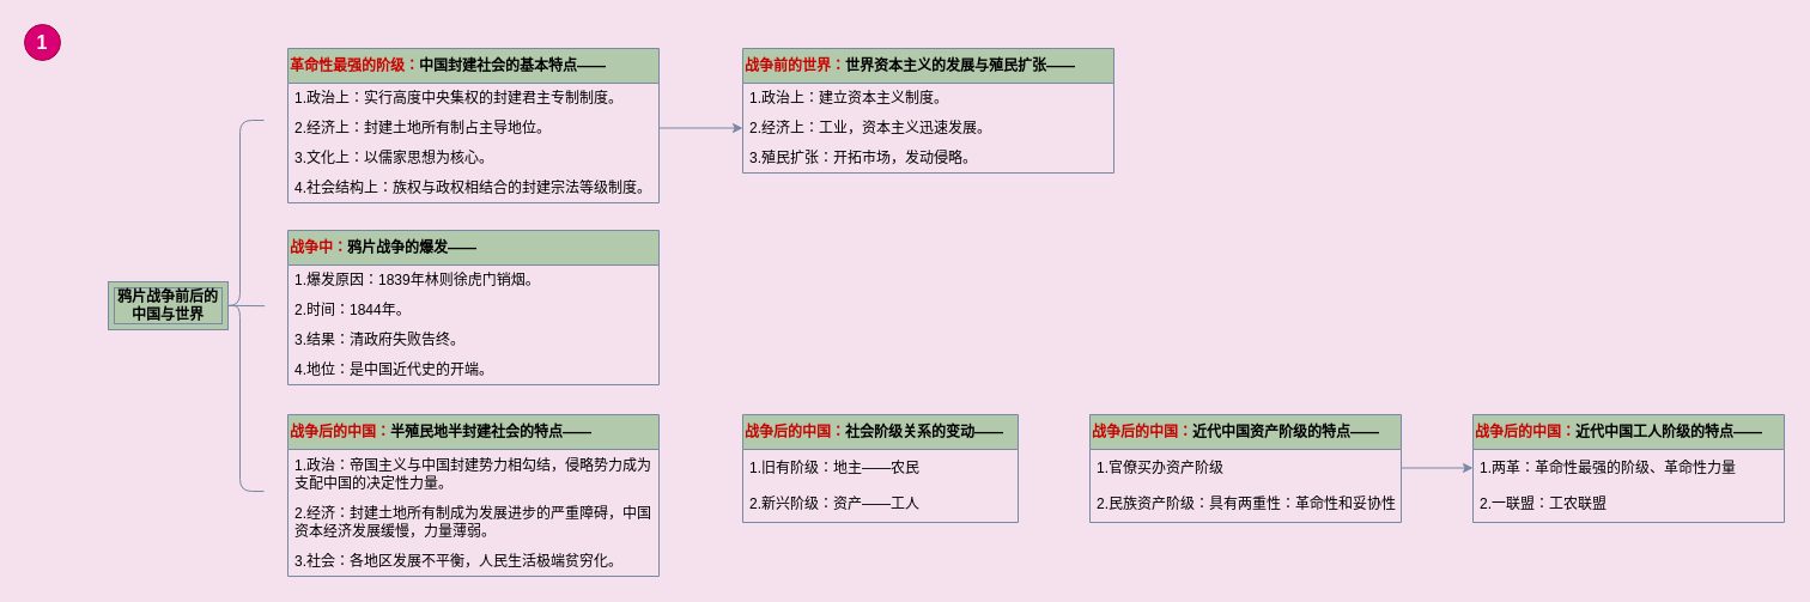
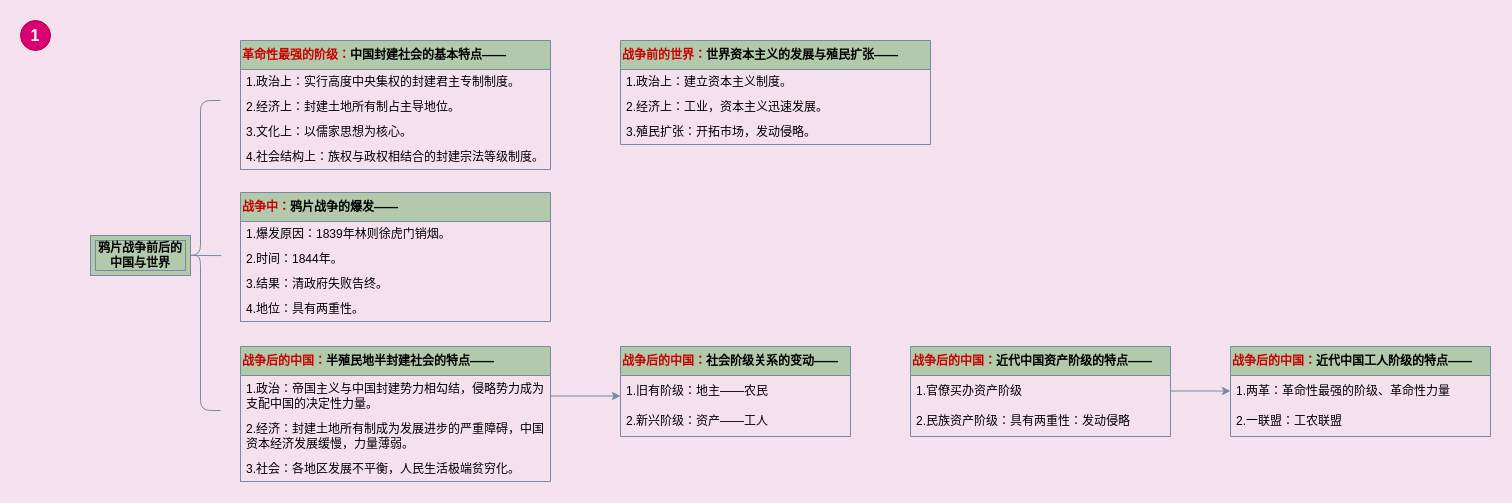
  <mxCell id="0" />
  <mxCell id="1" parent="0" />
  <mxCell id="2" value="&lt;font style=&quot;color: rgb(204, 0, 0);&quot;&gt;革命性最强的阶级：&lt;/font&gt;中国封建社会的基本特点——" style="swimlane;fontStyle=1;align=left;verticalAlign=middle;childLayout=stackLayout;horizontal=1;startSize=29;horizontalStack=0;resizeParent=1;resizeParentMax=0;resizeLast=0;collapsible=0;marginBottom=0;html=1;whiteSpace=wrap;labelBackgroundColor=none;fillColor=#B2C9AB;strokeColor=#788AA3;fontColor=#000000;" parent="1" vertex="1"><mxGeometry x="240" y="40" width="310" height="129" as="geometry" /></mxCell>
  <mxCell id="3" value="1.政治上：实行高度中央集权的封建君主专制制度。" style="text;html=1;strokeColor=none;fillColor=none;align=left;verticalAlign=middle;spacingLeft=4;spacingRight=4;overflow=hidden;rotatable=0;points=[[0,0.5],[1,0.5]];portConstraint=eastwest;whiteSpace=wrap;labelBackgroundColor=none;fontColor=#000000;" parent="2" vertex="1"><mxGeometry y="29" width="310" height="25" as="geometry" /></mxCell>
  <mxCell id="4" value="2.经济上：封建土地所有制占主导地位。" style="text;html=1;strokeColor=none;fillColor=none;align=left;verticalAlign=middle;spacingLeft=4;spacingRight=4;overflow=hidden;rotatable=0;points=[[0,0.5],[1,0.5]];portConstraint=eastwest;whiteSpace=wrap;labelBackgroundColor=none;fontColor=#000000;" parent="2" vertex="1"><mxGeometry y="54" width="310" height="25" as="geometry" /></mxCell>
  <mxCell id="5" value="3.文化上：以儒家思想为核心。" style="text;html=1;strokeColor=none;fillColor=none;align=left;verticalAlign=middle;spacingLeft=4;spacingRight=4;overflow=hidden;rotatable=0;points=[[0,0.5],[1,0.5]];portConstraint=eastwest;whiteSpace=wrap;labelBackgroundColor=none;fontColor=#000000;" vertex="1" parent="2"><mxGeometry y="79" width="310" height="25" as="geometry" /></mxCell>
  <mxCell id="6" value="4.社会结构上：族权与政权相结合的封建宗法等级制度。" style="text;html=1;strokeColor=none;fillColor=none;align=left;verticalAlign=middle;spacingLeft=4;spacingRight=4;overflow=hidden;rotatable=0;points=[[0,0.5],[1,0.5]];portConstraint=eastwest;whiteSpace=wrap;labelBackgroundColor=none;fontColor=#000000;" vertex="1" parent="2"><mxGeometry y="104" width="310" height="25" as="geometry" /></mxCell>
  <mxCell id="7" value="1" style="ellipse;whiteSpace=wrap;html=1;aspect=fixed;rotation=0;strokeColor=#A50040;gradientDirection=east;fillColor=#d80073;rounded=0;pointerEvents=0;fontFamily=Helvetica;fontSize=16;spacingTop=4;spacingBottom=4;spacingLeft=4;spacingRight=4;points=[];fontStyle=1;labelBackgroundColor=none;fontColor=#ffffff;" parent="1" vertex="1"><mxGeometry x="20" y="20" width="30" height="30" as="geometry" /></mxCell>
  <mxCell id="8" value="" style="shape=curlyBracket;whiteSpace=wrap;html=1;rounded=1;labelPosition=left;verticalLabelPosition=middle;align=right;verticalAlign=middle;size=0.5;labelBackgroundColor=none;fillColor=#B2C9AB;strokeColor=#788AA3;fontColor=#000000;" parent="1" vertex="1"><mxGeometry x="180" y="100" width="40" height="310" as="geometry" /></mxCell>
  <mxCell id="9" value="鸦片战争前后的中国与世界" style="shape=ext;margin=3;double=1;whiteSpace=wrap;html=1;align=center;strokeColor=#788AA3;fontColor=#000000;fillColor=#B2C9AB;fontStyle=1;labelBackgroundColor=none;" vertex="1" parent="1"><mxGeometry x="90" y="235" width="100" height="40" as="geometry" /></mxCell>
  <mxCell id="10" value="&lt;font style=&quot;color: rgb(204, 0, 0);&quot;&gt;战争前的世界：&lt;/font&gt;&lt;font style=&quot;&quot;&gt;&lt;font&gt;世界资本主义的发展与殖民扩张&lt;/font&gt;——&lt;/font&gt;" style="swimlane;fontStyle=1;align=left;verticalAlign=middle;childLayout=stackLayout;horizontal=1;startSize=29;horizontalStack=0;resizeParent=1;resizeParentMax=0;resizeLast=0;collapsible=0;marginBottom=0;html=1;whiteSpace=wrap;labelBackgroundColor=none;fillColor=#B2C9AB;strokeColor=#788AA3;fontColor=#000000;" vertex="1" parent="1"><mxGeometry x="620" y="40" width="310" height="104" as="geometry" /></mxCell>
  <mxCell id="11" value="1.政治上：建立资本主义制度。" style="text;html=1;strokeColor=none;fillColor=none;align=left;verticalAlign=middle;spacingLeft=4;spacingRight=4;overflow=hidden;rotatable=0;points=[[0,0.5],[1,0.5]];portConstraint=eastwest;whiteSpace=wrap;labelBackgroundColor=none;fontColor=#000000;" vertex="1" parent="10"><mxGeometry y="29" width="310" height="25" as="geometry" /></mxCell>
  <mxCell id="12" value="2.经济上：工业，资本主义迅速发展。" style="text;html=1;strokeColor=none;fillColor=none;align=left;verticalAlign=middle;spacingLeft=4;spacingRight=4;overflow=hidden;rotatable=0;points=[[0,0.5],[1,0.5]];portConstraint=eastwest;whiteSpace=wrap;labelBackgroundColor=none;fontColor=#000000;" vertex="1" parent="10"><mxGeometry y="54" width="310" height="25" as="geometry" /></mxCell>
  <mxCell id="13" value="3.殖民扩张：开拓市场，发动侵略。" style="text;html=1;strokeColor=none;fillColor=none;align=left;verticalAlign=middle;spacingLeft=4;spacingRight=4;overflow=hidden;rotatable=0;points=[[0,0.5],[1,0.5]];portConstraint=eastwest;whiteSpace=wrap;labelBackgroundColor=none;fontColor=#000000;" vertex="1" parent="10"><mxGeometry y="79" width="310" height="25" as="geometry" /></mxCell>
  <mxCell id="14" value="&lt;font style=&quot;color: rgb(204, 0, 0);&quot;&gt;战争中：&lt;/font&gt;鸦片战争的爆发——" style="swimlane;fontStyle=1;align=left;verticalAlign=middle;childLayout=stackLayout;horizontal=1;startSize=29;horizontalStack=0;resizeParent=1;resizeParentMax=0;resizeLast=0;collapsible=0;marginBottom=0;html=1;whiteSpace=wrap;labelBackgroundColor=none;fillColor=#B2C9AB;strokeColor=#788AA3;fontColor=#000000;" vertex="1" parent="1"><mxGeometry x="240" y="192" width="310" height="129" as="geometry" /></mxCell>
  <mxCell id="15" value="1.爆发原因：1839年林则徐虎门销烟。" style="text;html=1;strokeColor=none;fillColor=none;align=left;verticalAlign=middle;spacingLeft=4;spacingRight=4;overflow=hidden;rotatable=0;points=[[0,0.5],[1,0.5]];portConstraint=eastwest;whiteSpace=wrap;labelBackgroundColor=none;fontColor=#000000;" vertex="1" parent="14"><mxGeometry y="29" width="310" height="25" as="geometry" /></mxCell>
  <mxCell id="16" value="2.时间：1844年。" style="text;html=1;strokeColor=none;fillColor=none;align=left;verticalAlign=middle;spacingLeft=4;spacingRight=4;overflow=hidden;rotatable=0;points=[[0,0.5],[1,0.5]];portConstraint=eastwest;whiteSpace=wrap;labelBackgroundColor=none;fontColor=#000000;" vertex="1" parent="14"><mxGeometry y="54" width="310" height="25" as="geometry" /></mxCell>
  <mxCell id="17" value="3.结果：清政府失败告终。" style="text;html=1;strokeColor=none;fillColor=none;align=left;verticalAlign=middle;spacingLeft=4;spacingRight=4;overflow=hidden;rotatable=0;points=[[0,0.5],[1,0.5]];portConstraint=eastwest;whiteSpace=wrap;labelBackgroundColor=none;fontColor=#000000;" vertex="1" parent="14"><mxGeometry y="79" width="310" height="25" as="geometry" /></mxCell>
- <mxCell id="18" value="4.地位：是中国近代史的开端。" style="text;html=1;strokeColor=none;fillColor=none;align=left;verticalAlign=middle;spacingLeft=4;spacingRight=4;overflow=hidden;rotatable=0;points=[[0,0.5],[1,0.5]];portConstraint=eastwest;whiteSpace=wrap;labelBackgroundColor=none;fontColor=#000000;" vertex="1" parent="14"><mxGeometry y="104" width="310" height="25" as="geometry" /></mxCell>
- <mxCell id="19" style="edgeStyle=orthogonalEdgeStyle;rounded=0;orthogonalLoop=1;jettySize=auto;html=1;exitX=1;exitY=0.5;exitDx=0;exitDy=0;entryX=0;entryY=0.5;entryDx=0;entryDy=0;strokeColor=#788AA3;fontColor=#46495D;fillColor=#B2C9AB;" edge="1" parent="1" source="4" target="12"><mxGeometry relative="1" as="geometry" /></mxCell>
+ <mxCell id="18" value="4.地位：具有两重性。" style="text;html=1;strokeColor=none;fillColor=none;align=left;verticalAlign=middle;spacingLeft=4;spacingRight=4;overflow=hidden;rotatable=0;points=[[0,0.5],[1,0.5]];portConstraint=eastwest;whiteSpace=wrap;labelBackgroundColor=none;fontColor=#000000;" vertex="1" parent="14"><mxGeometry y="104" width="310" height="25" as="geometry" /></mxCell>
  <mxCell id="20" value="&lt;font style=&quot;color: rgb(204, 0, 0);&quot;&gt;战争后的中国：&lt;/font&gt;半殖民地半封建社会的特点——" style="swimlane;fontStyle=1;align=left;verticalAlign=middle;childLayout=stackLayout;horizontal=1;startSize=29;horizontalStack=0;resizeParent=1;resizeParentMax=0;resizeLast=0;collapsible=0;marginBottom=0;html=1;whiteSpace=wrap;labelBackgroundColor=none;fillColor=#B2C9AB;strokeColor=#788AA3;fontColor=#000000;" vertex="1" parent="1"><mxGeometry x="240" y="346" width="310" height="135" as="geometry" /></mxCell>
  <mxCell id="21" value="1.政治：帝国主义与中国封建势力相勾结，侵略势力成为支配中国的决定性力量。" style="text;html=1;strokeColor=none;fillColor=none;align=left;verticalAlign=middle;spacingLeft=4;spacingRight=4;overflow=hidden;rotatable=0;points=[[0,0.5],[1,0.5]];portConstraint=eastwest;whiteSpace=wrap;labelBackgroundColor=none;fontColor=#000000;" vertex="1" parent="20"><mxGeometry y="29" width="310" height="41" as="geometry" /></mxCell>
  <mxCell id="22" value="2.经济：封建土地所有制成为发展进步的严重障碍，中国资本经济发展缓慢，力量薄弱。" style="text;html=1;strokeColor=none;fillColor=none;align=left;verticalAlign=middle;spacingLeft=4;spacingRight=4;overflow=hidden;rotatable=0;points=[[0,0.5],[1,0.5]];portConstraint=eastwest;whiteSpace=wrap;labelBackgroundColor=none;fontColor=#000000;" vertex="1" parent="20"><mxGeometry y="70" width="310" height="40" as="geometry" /></mxCell>
  <mxCell id="23" value="3.社会：各地区发展不平衡，人民生活极端贫穷化。" style="text;html=1;strokeColor=none;fillColor=none;align=left;verticalAlign=middle;spacingLeft=4;spacingRight=4;overflow=hidden;rotatable=0;points=[[0,0.5],[1,0.5]];portConstraint=eastwest;whiteSpace=wrap;labelBackgroundColor=none;fontColor=#000000;" vertex="1" parent="20"><mxGeometry y="110" width="310" height="25" as="geometry" /></mxCell>
  <mxCell id="24" value="&lt;font style=&quot;color: rgb(204, 0, 0);&quot;&gt;战争后的中国：&lt;/font&gt;社会阶级关系的变动——" style="swimlane;fontStyle=1;align=left;verticalAlign=middle;childLayout=stackLayout;horizontal=1;startSize=29;horizontalStack=0;resizeParent=1;resizeParentMax=0;resizeLast=0;collapsible=0;marginBottom=0;html=1;whiteSpace=wrap;labelBackgroundColor=none;fillColor=#B2C9AB;strokeColor=#788AA3;fontColor=#000000;" vertex="1" parent="1"><mxGeometry x="620" y="346" width="230" height="90" as="geometry" /></mxCell>
  <mxCell id="25" value="1.旧有阶级：地主——农民" style="text;html=1;strokeColor=none;fillColor=none;align=left;verticalAlign=middle;spacingLeft=4;spacingRight=4;overflow=hidden;rotatable=0;points=[[0,0.5],[1,0.5]];portConstraint=eastwest;whiteSpace=wrap;labelBackgroundColor=none;fontColor=#000000;" vertex="1" parent="24"><mxGeometry y="29" width="230" height="31" as="geometry" /></mxCell>
  <mxCell id="26" value="2.新兴阶级：资产——工人" style="text;html=1;strokeColor=none;fillColor=none;align=left;verticalAlign=middle;spacingLeft=4;spacingRight=4;overflow=hidden;rotatable=0;points=[[0,0.5],[1,0.5]];portConstraint=eastwest;whiteSpace=wrap;labelBackgroundColor=none;fontColor=#000000;" vertex="1" parent="24"><mxGeometry y="60" width="230" height="30" as="geometry" /></mxCell>
+ <mxCell id="27" style="edgeStyle=orthogonalEdgeStyle;rounded=0;orthogonalLoop=1;jettySize=auto;html=1;entryX=0;entryY=0.661;entryDx=0;entryDy=0;entryPerimeter=0;strokeColor=#788AA3;fontColor=#46495D;fillColor=#B2C9AB;" edge="1" parent="1" source="21" target="25"><mxGeometry relative="1" as="geometry" /></mxCell>
  <mxCell id="28" value="&lt;font style=&quot;color: rgb(204, 0, 0);&quot;&gt;战争后的中国：&lt;/font&gt;近代中国资产阶级的特点——" style="swimlane;fontStyle=1;align=left;verticalAlign=middle;childLayout=stackLayout;horizontal=1;startSize=29;horizontalStack=0;resizeParent=1;resizeParentMax=0;resizeLast=0;collapsible=0;marginBottom=0;html=1;whiteSpace=wrap;labelBackgroundColor=none;fillColor=#B2C9AB;strokeColor=#788AA3;fontColor=#000000;" vertex="1" parent="1"><mxGeometry x="910" y="346" width="260" height="90" as="geometry" /></mxCell>
  <mxCell id="29" value="1.官僚买办资产阶级" style="text;html=1;strokeColor=none;fillColor=none;align=left;verticalAlign=middle;spacingLeft=4;spacingRight=4;overflow=hidden;rotatable=0;points=[[0,0.5],[1,0.5]];portConstraint=eastwest;whiteSpace=wrap;labelBackgroundColor=none;fontColor=#000000;" vertex="1" parent="28"><mxGeometry y="29" width="260" height="31" as="geometry" /></mxCell>
- <mxCell id="30" value="2.民族资产阶级：具有两重性：革命性和妥协性" style="text;html=1;strokeColor=none;fillColor=none;align=left;verticalAlign=middle;spacingLeft=4;spacingRight=4;overflow=hidden;rotatable=0;points=[[0,0.5],[1,0.5]];portConstraint=eastwest;whiteSpace=wrap;labelBackgroundColor=none;fontColor=#000000;" vertex="1" parent="28"><mxGeometry y="60" width="260" height="30" as="geometry" /></mxCell>
+ <mxCell id="30" value="2.民族资产阶级：具有两重性：发动侵略" style="text;html=1;strokeColor=none;fillColor=none;align=left;verticalAlign=middle;spacingLeft=4;spacingRight=4;overflow=hidden;rotatable=0;points=[[0,0.5],[1,0.5]];portConstraint=eastwest;whiteSpace=wrap;labelBackgroundColor=none;fontColor=#000000;" vertex="1" parent="28"><mxGeometry y="60" width="260" height="30" as="geometry" /></mxCell>
  <mxCell id="31" value="&lt;font style=&quot;color: rgb(204, 0, 0);&quot;&gt;战争后的中国：&lt;/font&gt;近代中国工人阶级的特点——" style="swimlane;fontStyle=1;align=left;verticalAlign=middle;childLayout=stackLayout;horizontal=1;startSize=29;horizontalStack=0;resizeParent=1;resizeParentMax=0;resizeLast=0;collapsible=0;marginBottom=0;html=1;whiteSpace=wrap;labelBackgroundColor=none;fillColor=#B2C9AB;strokeColor=#788AA3;fontColor=#000000;" vertex="1" parent="1"><mxGeometry x="1230" y="346" width="260" height="90" as="geometry" /></mxCell>
  <mxCell id="32" value="1.两革：革命性最强的阶级、革命性力量" style="text;html=1;strokeColor=none;fillColor=none;align=left;verticalAlign=middle;spacingLeft=4;spacingRight=4;overflow=hidden;rotatable=0;points=[[0,0.5],[1,0.5]];portConstraint=eastwest;whiteSpace=wrap;labelBackgroundColor=none;fontColor=#000000;" vertex="1" parent="31"><mxGeometry y="29" width="260" height="31" as="geometry" /></mxCell>
  <mxCell id="33" value="2.一联盟：工农联盟" style="text;html=1;strokeColor=none;fillColor=none;align=left;verticalAlign=middle;spacingLeft=4;spacingRight=4;overflow=hidden;rotatable=0;points=[[0,0.5],[1,0.5]];portConstraint=eastwest;whiteSpace=wrap;labelBackgroundColor=none;fontColor=#000000;" vertex="1" parent="31"><mxGeometry y="60" width="260" height="30" as="geometry" /></mxCell>
  <mxCell id="34" style="edgeStyle=orthogonalEdgeStyle;rounded=0;orthogonalLoop=1;jettySize=auto;html=1;entryX=0;entryY=0.5;entryDx=0;entryDy=0;strokeColor=#788AA3;fontColor=#46495D;fillColor=#B2C9AB;" edge="1" parent="1" source="29" target="32"><mxGeometry relative="1" as="geometry" /></mxCell>
  <mxCell id="35" value="" style="endArrow=none;html=1;rounded=0;strokeColor=#788AA3;fontColor=#46495D;fillColor=#B2C9AB;exitX=0.46;exitY=0.5;exitDx=0;exitDy=0;exitPerimeter=0;" edge="1" parent="1"><mxGeometry width="50" height="50" relative="1" as="geometry"><mxPoint x="190" y="254.88" as="sourcePoint" /><mxPoint x="220.67" y="255.11" as="targetPoint" /></mxGeometry></mxCell>
